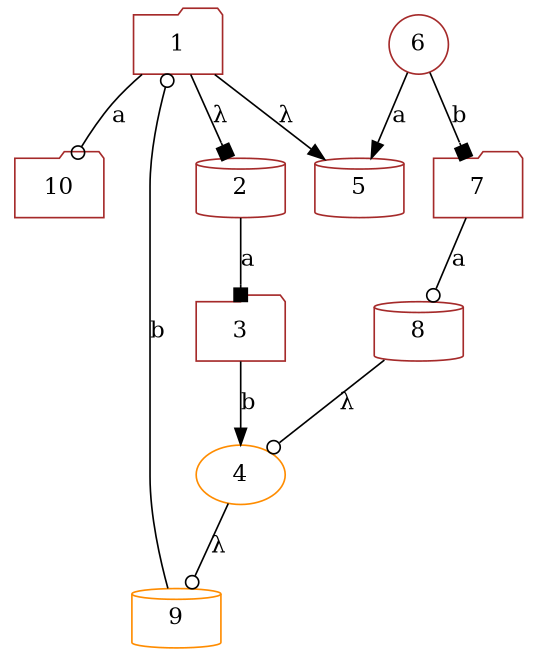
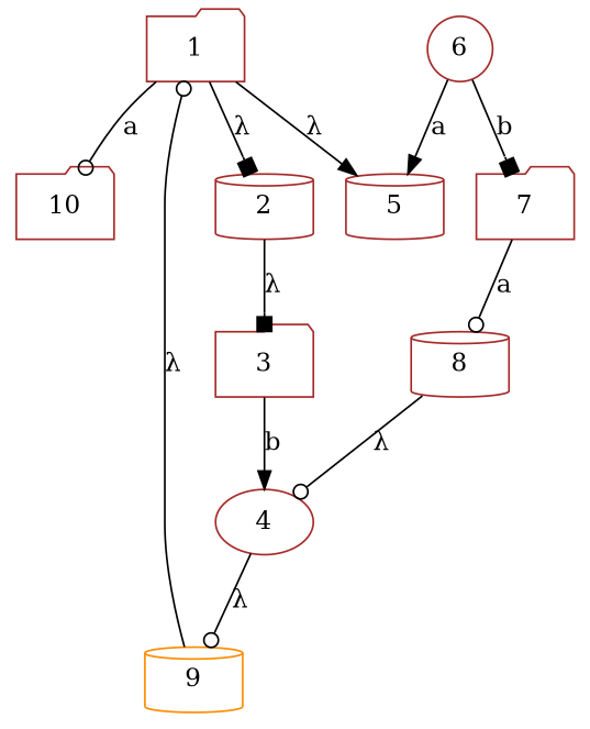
  digraph {
    rankdir=TB
    node [color=brown shape=folder]
    edge [arrowhead=odot]
    n1 [label=1]
    n2 [label=2 shape=cylinder]
    n3 [label=5 shape=cylinder]
    n4 [label=10]
    n5 [label=3]
-   n6 [color=darkorange label=4 shape=ellipse]
+   n6 [label=4 shape=ellipse]
    n7 [color=darkorange label=9 shape=cylinder]
    n8 [label=6 shape=circle]
    n9 [label=7]
    n10 [label=8 shape=cylinder]
    n1 -> n2 [arrowhead=box label="λ"]
    n1 -> n3 [arrowhead=normal label="λ"]
    n1 -> n4 [label=a]
-   n2 -> n5 [arrowhead=box label=a]
+   n2 -> n5 [arrowhead=box label="λ"]
    n5 -> n6 [arrowhead=normal label=b]
    n6 -> n7 [label="λ"]
-   n7 -> n1 [label=b]
+   n7 -> n1 [label="λ"]
    n8 -> n3 [arrowhead=normal label=a]
    n8 -> n9 [arrowhead=box label=b]
    n9 -> n10 [label=a]
    n10 -> n6 [label="λ"]
  }
